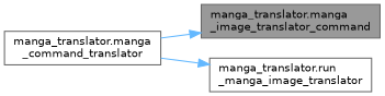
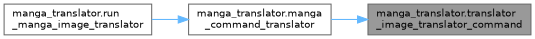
  digraph {
    rankdir=RL
    node [color=grey40 fillcolor=white fontname=Helvetica fontsize=10 shape=box style=filled]
    edge [color=steelblue1 dir=back fontname=Helvetica fontsize=10 labelfontname=Helvetica labelfontsize=10 style=solid]
-   n1 [color=gray40 fillcolor=grey60 fontcolor=black height=0.2 label="manga_translator.manga\l_image_translator_command" width=0.4]
+   n1 [color=gray40 fillcolor=grey60 fontcolor=black height=0.2 label="manga_translator.translator\l_image_translator_command" width=0.4]
    n2 [height=0.2 label="manga_translator.manga\l_command_translator" width=0.4]
    n3 [height=0.2 label="manga_translator.run\l_manga_image_translator" width=0.4]
    n1 -> n2
-   n3 -> n2
+   n2 -> n3
  }
